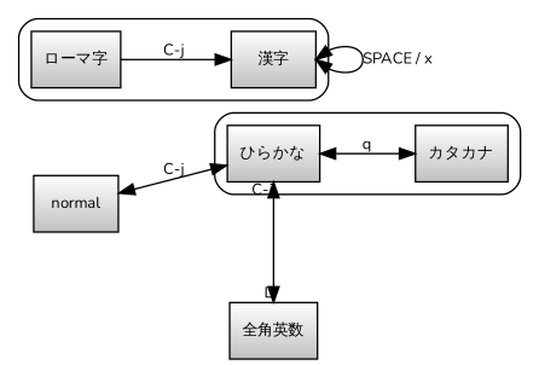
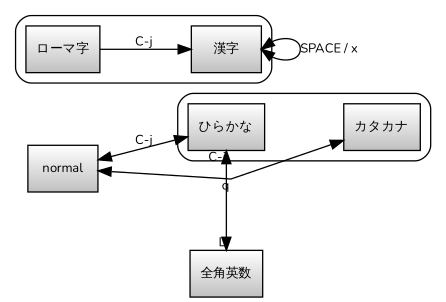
  digraph {
    compound=true
    fontname=Nunito
    fontsize=10
    newrank=true
    nodesep=0.3
    rankdir=LR
    ranksep=0.75
    splines=line
    node [fillcolor="#c0c0c0:#ffffff" fontname=Nunito fontsize=10 gradientangle=90 shape=box style="solid,filled"]
    edge [dir=both fontname=Nunito fontsize=10 labelangle=-45 labeldistance=3 labelloc=t]
    n1 [label="全角英数"]
    n2 [label="ひらかな"]
    n3 [label="カタカナ"]
    n4 [label="ローマ字"]
    n5 [label="漢字"]
    n6 [label=normal]
    subgraph sub_1 {
      rank=same
      n1
      n2
    }
    subgraph cluster_2 {
      style=rounded
      n2
      n3
    }
    subgraph cluster_3 {
      style=rounded
      n4
      n5
    }
    n2 -> n1 [headlabel=L taillabel="C-j"]
-   n2 -> n3 [label=q]
+   n6 -> n3 [label=q]
    n4 -> n5 [label="C-j" dir=""]
    n5 -> n5 [headport=e label="SPACE / x" tailport=e]
    n6 -> n2 [label="C-j"]
  }
